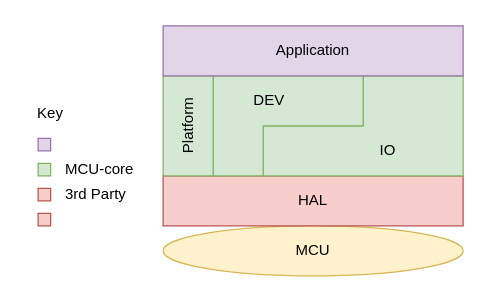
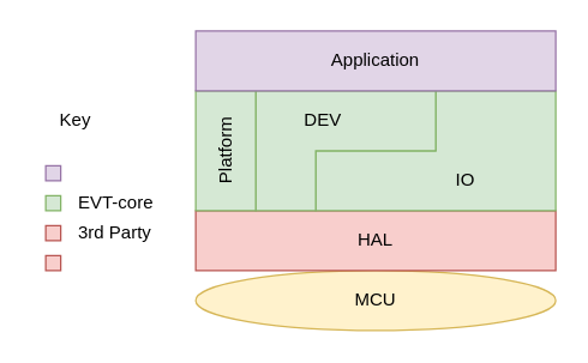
  <mxCell id="0" />
  <mxCell id="1" parent="0" />
  <mxCell id="2" value="MCU" style="ellipse;whiteSpace=wrap;html=1;fillColor=#fff2cc;strokeColor=#d6b656;" vertex="1" parent="1"><mxGeometry x="130" y="180" width="240" height="40" as="geometry" /></mxCell>
  <mxCell id="3" value="HAL" style="rounded=0;whiteSpace=wrap;html=1;fillColor=#f8cecc;strokeColor=#b85450;" vertex="1" parent="1"><mxGeometry x="130" y="140" width="240" height="40" as="geometry" /></mxCell>
  <mxCell id="4" value="" style="shape=corner;whiteSpace=wrap;html=1;strokeColor=#82b366;rotation=-180;dx=80;dy=40;fillColor=#d5e8d4;" vertex="1" parent="1"><mxGeometry x="210" y="60" width="160" height="80" as="geometry" /></mxCell>
  <mxCell id="5" value="" style="shape=corner;whiteSpace=wrap;html=1;strokeColor=#82b366;dx=40;dy=40;fillColor=#d5e8d4;" vertex="1" parent="1"><mxGeometry x="170" y="60" width="120" height="80" as="geometry" /></mxCell>
  <mxCell id="6" value="DEV" style="text;html=1;strokeColor=none;fillColor=none;align=center;verticalAlign=middle;whiteSpace=wrap;rounded=0;" vertex="1" parent="1"><mxGeometry x="195" y="70" width="40" height="20" as="geometry" /></mxCell>
  <mxCell id="7" value="IO" style="text;html=1;strokeColor=none;fillColor=none;align=center;verticalAlign=middle;whiteSpace=wrap;rounded=0;" vertex="1" parent="1"><mxGeometry x="290" y="110" width="40" height="20" as="geometry" /></mxCell>
  <mxCell id="8" value="" style="rounded=0;whiteSpace=wrap;html=1;strokeColor=#82b366;fillColor=#d5e8d4;" vertex="1" parent="1"><mxGeometry x="130" y="60" width="40" height="80" as="geometry" /></mxCell>
  <mxCell id="9" value="Platform" style="text;html=1;strokeColor=none;fillColor=none;align=center;verticalAlign=middle;whiteSpace=wrap;rounded=0;rotation=-90;" vertex="1" parent="1"><mxGeometry x="130" y="90" width="40" height="20" as="geometry" /></mxCell>
  <mxCell id="10" value="Application" style="rounded=0;whiteSpace=wrap;html=1;strokeColor=#9673a6;fillColor=#e1d5e7;" vertex="1" parent="1"><mxGeometry x="130" y="20" width="240" height="40" as="geometry" /></mxCell>
- <mxCell id="11" value="Key" style="text;html=1;strokeColor=none;fillColor=none;align=center;verticalAlign=middle;whiteSpace=wrap;rounded=0;" vertex="1" parent="1"><mxGeometry x="20" y="80" width="40" height="20" as="geometry" /></mxCell>
+ <mxCell id="11" value="Key" style="text;html=1;strokeColor=none;fillColor=none;align=center;verticalAlign=middle;whiteSpace=wrap;rounded=0;" vertex="1" parent="1"><mxGeometry x="30" y="70" width="40" height="20" as="geometry" /></mxCell>
  <mxCell id="12" value="" style="rounded=0;whiteSpace=wrap;html=1;strokeColor=#9673a6;fillColor=#e1d5e7;" vertex="1" parent="1"><mxGeometry x="30" y="110" width="10" height="10" as="geometry" /></mxCell>
  <mxCell id="13" value="" style="rounded=0;whiteSpace=wrap;html=1;strokeColor=#82b366;fillColor=#d5e8d4;" vertex="1" parent="1"><mxGeometry x="30" y="130" width="10" height="10" as="geometry" /></mxCell>
- <mxCell id="14" value="MCU-core" style="text;html=1;strokeColor=none;fillColor=none;align=left;verticalAlign=middle;whiteSpace=wrap;rounded=0;" vertex="1" parent="1"><mxGeometry x="50" y="125" width="60" height="20" as="geometry" /></mxCell>
+ <mxCell id="14" value="EVT-core" style="text;html=1;strokeColor=none;fillColor=none;align=left;verticalAlign=middle;whiteSpace=wrap;rounded=0;" vertex="1" parent="1"><mxGeometry x="50" y="125" width="60" height="20" as="geometry" /></mxCell>
  <mxCell id="15" value="" style="rounded=0;whiteSpace=wrap;html=1;strokeColor=#b85450;fillColor=#f8cecc;" vertex="1" parent="1"><mxGeometry x="30" y="150" width="10" height="10" as="geometry" /></mxCell>
  <mxCell id="16" value="3rd Party" style="text;html=1;strokeColor=none;fillColor=none;align=left;verticalAlign=middle;whiteSpace=wrap;rounded=0;" vertex="1" parent="1"><mxGeometry x="50" y="145" width="60" height="20" as="geometry" /></mxCell>
  <mxCell id="17" value="" style="rounded=0;whiteSpace=wrap;html=1;strokeColor=#b85450;fillColor=#f8cecc;" vertex="1" parent="1"><mxGeometry x="30" y="170" width="10" height="10" as="geometry" /></mxCell>
